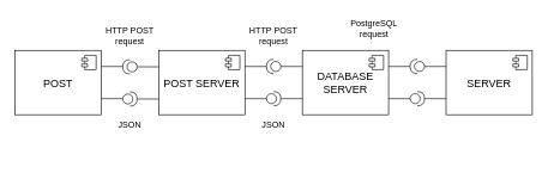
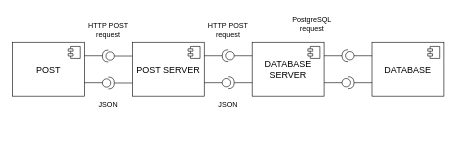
  <mxCell id="0" />
  <mxCell id="1" parent="0" />
  <mxCell id="2" value="&lt;font style=&quot;font-size: 15px;&quot;&gt;POST&lt;/font&gt;" style="html=1;dropTarget=0;whiteSpace=wrap;" vertex="1" parent="1"><mxGeometry x="20" y="70" width="120" height="90" as="geometry" /></mxCell>
  <mxCell id="3" value="" style="shape=module;jettyWidth=8;jettyHeight=4;" vertex="1" parent="2"><mxGeometry x="1" width="20" height="20" relative="1" as="geometry"><mxPoint x="-27" y="7" as="offset" /></mxGeometry></mxCell>
  <mxCell id="4" value="&lt;font style=&quot;font-size: 15px;&quot;&gt;POST SERVER&lt;/font&gt;" style="html=1;dropTarget=0;whiteSpace=wrap;" vertex="1" parent="1"><mxGeometry x="220" y="70" width="120" height="90" as="geometry" /></mxCell>
  <mxCell id="5" value="" style="shape=module;jettyWidth=8;jettyHeight=4;" vertex="1" parent="4"><mxGeometry x="1" width="20" height="20" relative="1" as="geometry"><mxPoint x="-27" y="7" as="offset" /></mxGeometry></mxCell>
  <mxCell id="6" value="&lt;font style=&quot;font-size: 15px;&quot;&gt;DATABASE SERVER&lt;/font&gt;" style="html=1;dropTarget=0;whiteSpace=wrap;" vertex="1" parent="1"><mxGeometry x="420" y="70" width="120" height="90" as="geometry" /></mxCell>
  <mxCell id="7" value="" style="shape=module;jettyWidth=8;jettyHeight=4;" vertex="1" parent="6"><mxGeometry x="1" width="20" height="20" relative="1" as="geometry"><mxPoint x="-27" y="7" as="offset" /></mxGeometry></mxCell>
- <mxCell id="8" value="&lt;font style=&quot;font-size: 15px;&quot;&gt;SERVER&lt;/font&gt;" style="html=1;dropTarget=0;whiteSpace=wrap;" vertex="1" parent="1"><mxGeometry x="620" y="70" width="120" height="90" as="geometry" /></mxCell>
+ <mxCell id="8" value="&lt;font style=&quot;font-size: 15px;&quot;&gt;DATABASE&lt;/font&gt;" style="html=1;dropTarget=0;whiteSpace=wrap;" vertex="1" parent="1"><mxGeometry x="620" y="70" width="120" height="90" as="geometry" /></mxCell>
  <mxCell id="9" value="" style="shape=module;jettyWidth=8;jettyHeight=4;" vertex="1" parent="8"><mxGeometry x="1" width="20" height="20" relative="1" as="geometry"><mxPoint x="-27" y="7" as="offset" /></mxGeometry></mxCell>
  <mxCell id="10" value="" style="ellipse;whiteSpace=wrap;html=1;align=center;aspect=fixed;fillColor=none;strokeColor=none;resizable=0;perimeter=centerPerimeter;rotatable=0;allowArrows=0;points=[];outlineConnect=1;" vertex="1" parent="1"><mxGeometry x="280" y="210" width="10" height="10" as="geometry" /></mxCell>
  <mxCell id="11" style="edgeStyle=orthogonalEdgeStyle;rounded=0;orthogonalLoop=1;jettySize=auto;html=1;exitX=1;exitY=0.5;exitDx=0;exitDy=0;exitPerimeter=0;entryX=0;entryY=0.75;entryDx=0;entryDy=0;endArrow=none;endFill=0;" edge="1" parent="1" source="12" target="4"><mxGeometry relative="1" as="geometry" /></mxCell>
  <mxCell id="12" value="" style="shape=providedRequiredInterface;html=1;verticalLabelPosition=bottom;sketch=0;" vertex="1" parent="1"><mxGeometry x="170" y="128" width="20" height="20" as="geometry" /></mxCell>
  <mxCell id="13" style="edgeStyle=orthogonalEdgeStyle;rounded=0;orthogonalLoop=1;jettySize=auto;html=1;exitX=1;exitY=0.75;exitDx=0;exitDy=0;entryX=0;entryY=0.5;entryDx=0;entryDy=0;entryPerimeter=0;endArrow=none;endFill=0;" edge="1" parent="1" source="2" target="12"><mxGeometry relative="1" as="geometry" /></mxCell>
  <mxCell id="14" style="edgeStyle=orthogonalEdgeStyle;rounded=0;orthogonalLoop=1;jettySize=auto;html=1;exitX=0;exitY=0.5;exitDx=0;exitDy=0;exitPerimeter=0;entryX=0;entryY=0.25;entryDx=0;entryDy=0;endArrow=none;endFill=0;" edge="1" parent="1" source="15" target="4"><mxGeometry relative="1" as="geometry" /></mxCell>
  <mxCell id="15" value="" style="shape=providedRequiredInterface;html=1;verticalLabelPosition=bottom;sketch=0;direction=west;" vertex="1" parent="1"><mxGeometry x="170" y="83" width="20" height="20" as="geometry" /></mxCell>
  <mxCell id="16" style="edgeStyle=orthogonalEdgeStyle;rounded=0;orthogonalLoop=1;jettySize=auto;html=1;exitX=1;exitY=0.25;exitDx=0;exitDy=0;entryX=1;entryY=0.5;entryDx=0;entryDy=0;entryPerimeter=0;endArrow=none;endFill=0;" edge="1" parent="1" source="2" target="15"><mxGeometry relative="1" as="geometry" /></mxCell>
  <mxCell id="17" value="HTTP POST request" style="text;html=1;strokeColor=none;fillColor=none;align=center;verticalAlign=middle;whiteSpace=wrap;rounded=0;" vertex="1" parent="1"><mxGeometry x="140" y="30" width="80" height="40" as="geometry" /></mxCell>
  <mxCell id="18" value="JSON" style="text;html=1;strokeColor=none;fillColor=none;align=center;verticalAlign=middle;whiteSpace=wrap;rounded=0;" vertex="1" parent="1"><mxGeometry x="140" y="160" width="80" height="30" as="geometry" /></mxCell>
  <mxCell id="19" style="edgeStyle=orthogonalEdgeStyle;rounded=0;orthogonalLoop=1;jettySize=auto;html=1;exitX=1;exitY=0.5;exitDx=0;exitDy=0;exitPerimeter=0;entryX=0;entryY=0.75;entryDx=0;entryDy=0;endArrow=none;endFill=0;" edge="1" parent="1" source="20"><mxGeometry relative="1" as="geometry"><mxPoint x="420" y="137.5" as="targetPoint" /></mxGeometry></mxCell>
  <mxCell id="20" value="" style="shape=providedRequiredInterface;html=1;verticalLabelPosition=bottom;sketch=0;" vertex="1" parent="1"><mxGeometry x="370" y="127.5" width="20" height="20" as="geometry" /></mxCell>
  <mxCell id="21" style="edgeStyle=orthogonalEdgeStyle;rounded=0;orthogonalLoop=1;jettySize=auto;html=1;exitX=1;exitY=0.75;exitDx=0;exitDy=0;entryX=0;entryY=0.5;entryDx=0;entryDy=0;entryPerimeter=0;endArrow=none;endFill=0;" edge="1" parent="1" target="20"><mxGeometry relative="1" as="geometry"><mxPoint x="340" y="137.5" as="sourcePoint" /></mxGeometry></mxCell>
  <mxCell id="22" style="edgeStyle=orthogonalEdgeStyle;rounded=0;orthogonalLoop=1;jettySize=auto;html=1;exitX=0;exitY=0.5;exitDx=0;exitDy=0;exitPerimeter=0;entryX=0;entryY=0.25;entryDx=0;entryDy=0;endArrow=none;endFill=0;" edge="1" parent="1" source="23"><mxGeometry relative="1" as="geometry"><mxPoint x="420" y="92.5" as="targetPoint" /></mxGeometry></mxCell>
  <mxCell id="23" value="" style="shape=providedRequiredInterface;html=1;verticalLabelPosition=bottom;sketch=0;direction=west;" vertex="1" parent="1"><mxGeometry x="370" y="82.5" width="20" height="20" as="geometry" /></mxCell>
  <mxCell id="24" style="edgeStyle=orthogonalEdgeStyle;rounded=0;orthogonalLoop=1;jettySize=auto;html=1;exitX=1;exitY=0.25;exitDx=0;exitDy=0;entryX=1;entryY=0.5;entryDx=0;entryDy=0;entryPerimeter=0;endArrow=none;endFill=0;" edge="1" parent="1" target="23"><mxGeometry relative="1" as="geometry"><mxPoint x="340" y="92.5" as="sourcePoint" /></mxGeometry></mxCell>
  <mxCell id="25" value="HTTP POST request" style="text;html=1;strokeColor=none;fillColor=none;align=center;verticalAlign=middle;whiteSpace=wrap;rounded=0;" vertex="1" parent="1"><mxGeometry x="340" y="30" width="80" height="40" as="geometry" /></mxCell>
  <mxCell id="26" value="JSON" style="text;html=1;strokeColor=none;fillColor=none;align=center;verticalAlign=middle;whiteSpace=wrap;rounded=0;" vertex="1" parent="1"><mxGeometry x="340" y="160" width="80" height="30" as="geometry" /></mxCell>
  <mxCell id="27" style="edgeStyle=orthogonalEdgeStyle;rounded=0;orthogonalLoop=1;jettySize=auto;html=1;exitX=1;exitY=0.5;exitDx=0;exitDy=0;exitPerimeter=0;entryX=0;entryY=0.75;entryDx=0;entryDy=0;endArrow=none;endFill=0;" edge="1" parent="1" source="28"><mxGeometry relative="1" as="geometry"><mxPoint x="620" y="137.5" as="targetPoint" /></mxGeometry></mxCell>
  <mxCell id="28" value="" style="shape=providedRequiredInterface;html=1;verticalLabelPosition=bottom;sketch=0;" vertex="1" parent="1"><mxGeometry x="570" y="127.5" width="20" height="20" as="geometry" /></mxCell>
  <mxCell id="29" style="edgeStyle=orthogonalEdgeStyle;rounded=0;orthogonalLoop=1;jettySize=auto;html=1;exitX=1;exitY=0.75;exitDx=0;exitDy=0;entryX=0;entryY=0.5;entryDx=0;entryDy=0;entryPerimeter=0;endArrow=none;endFill=0;" edge="1" parent="1" target="28"><mxGeometry relative="1" as="geometry"><mxPoint x="540" y="137.5" as="sourcePoint" /></mxGeometry></mxCell>
  <mxCell id="30" style="edgeStyle=orthogonalEdgeStyle;rounded=0;orthogonalLoop=1;jettySize=auto;html=1;exitX=0;exitY=0.5;exitDx=0;exitDy=0;exitPerimeter=0;entryX=0;entryY=0.25;entryDx=0;entryDy=0;endArrow=none;endFill=0;" edge="1" parent="1" source="31"><mxGeometry relative="1" as="geometry"><mxPoint x="620" y="92.5" as="targetPoint" /></mxGeometry></mxCell>
  <mxCell id="31" value="" style="shape=providedRequiredInterface;html=1;verticalLabelPosition=bottom;sketch=0;direction=west;" vertex="1" parent="1"><mxGeometry x="570" y="82.5" width="20" height="20" as="geometry" /></mxCell>
  <mxCell id="32" style="edgeStyle=orthogonalEdgeStyle;rounded=0;orthogonalLoop=1;jettySize=auto;html=1;exitX=1;exitY=0.25;exitDx=0;exitDy=0;entryX=1;entryY=0.5;entryDx=0;entryDy=0;entryPerimeter=0;endArrow=none;endFill=0;" edge="1" parent="1" target="31"><mxGeometry relative="1" as="geometry"><mxPoint x="540" y="92.5" as="sourcePoint" /></mxGeometry></mxCell>
  <mxCell id="33" value="PostgreSQL request" style="text;html=1;strokeColor=none;fillColor=none;align=center;verticalAlign=middle;whiteSpace=wrap;rounded=0;" vertex="1" parent="1"><mxGeometry x="480" y="20" width="80" height="40" as="geometry" /></mxCell>
